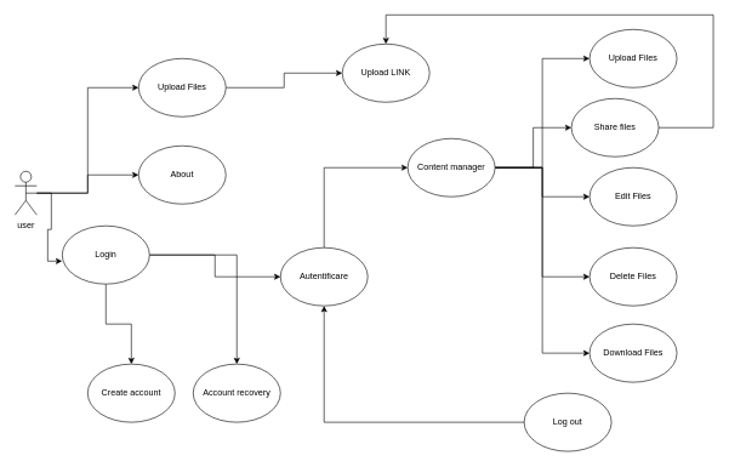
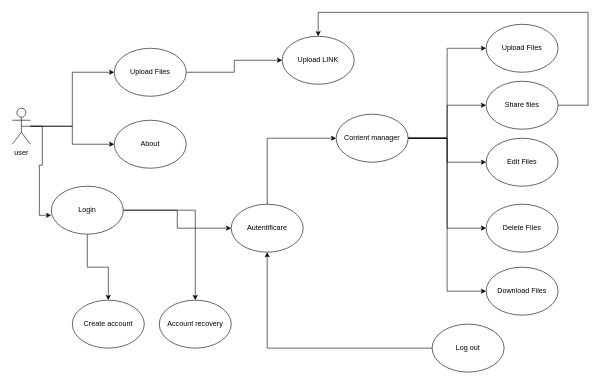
  <mxCell id="0" />
  <mxCell id="1" parent="0" />
  <mxCell id="2" style="edgeStyle=orthogonalEdgeStyle;rounded=0;orthogonalLoop=1;jettySize=auto;html=1;entryX=0;entryY=0.5;entryDx=0;entryDy=0;" edge="1" parent="1" source="3" target="14"><mxGeometry relative="1" as="geometry" /></mxCell>
- <mxCell id="3" value="user&lt;br&gt;" style="shape=umlActor;verticalLabelPosition=bottom;labelBackgroundColor=#ffffff;verticalAlign=top;html=1;outlineConnect=0;" vertex="1" parent="1"><mxGeometry x="20" y="235" width="30" height="60" as="geometry" /></mxCell>
+ <mxCell id="3" value="user&lt;br&gt;" style="shape=umlActor;verticalLabelPosition=bottom;labelBackgroundColor=#ffffff;verticalAlign=top;html=1;outlineConnect=0;" vertex="1" parent="1"><mxGeometry x="20" y="180" width="30" height="60" as="geometry" /></mxCell>
  <mxCell id="4" style="edgeStyle=orthogonalEdgeStyle;rounded=0;orthogonalLoop=1;jettySize=auto;html=1;exitX=0.5;exitY=0.5;exitDx=0;exitDy=0;exitPerimeter=0;entryX=0;entryY=0.5;entryDx=0;entryDy=0;" edge="1" parent="1" source="3" target="6"><mxGeometry relative="1" as="geometry"><mxPoint x="90" y="120" as="targetPoint" /></mxGeometry></mxCell>
  <mxCell id="5" style="edgeStyle=orthogonalEdgeStyle;rounded=0;orthogonalLoop=1;jettySize=auto;html=1;entryX=0;entryY=0.5;entryDx=0;entryDy=0;" edge="1" parent="1" source="6" target="29"><mxGeometry relative="1" as="geometry" /></mxCell>
  <mxCell id="6" value="Upload Files" style="ellipse;whiteSpace=wrap;html=1;" vertex="1" parent="1"><mxGeometry x="190" y="80" width="120" height="80" as="geometry" /></mxCell>
  <mxCell id="7" style="edgeStyle=orthogonalEdgeStyle;rounded=0;orthogonalLoop=1;jettySize=auto;html=1;entryX=0;entryY=0.5;entryDx=0;entryDy=0;" edge="1" parent="1" source="8" target="27"><mxGeometry relative="1" as="geometry"><Array as="points"><mxPoint x="445" y="230" /></Array></mxGeometry></mxCell>
  <mxCell id="8" value="Autentificare&lt;br&gt;" style="ellipse;whiteSpace=wrap;html=1;" vertex="1" parent="1"><mxGeometry x="385" y="340" width="120" height="80" as="geometry" /></mxCell>
  <mxCell id="9" value="Edit Files" style="ellipse;whiteSpace=wrap;html=1;" vertex="1" parent="1"><mxGeometry x="810" y="230" width="120" height="80" as="geometry" /></mxCell>
  <mxCell id="10" value="Upload Files" style="ellipse;whiteSpace=wrap;html=1;" vertex="1" parent="1"><mxGeometry x="810" y="40" width="120" height="80" as="geometry" /></mxCell>
  <mxCell id="11" value="Delete Files" style="ellipse;whiteSpace=wrap;html=1;" vertex="1" parent="1"><mxGeometry x="810" y="340" width="120" height="80" as="geometry" /></mxCell>
  <mxCell id="12" style="edgeStyle=orthogonalEdgeStyle;rounded=0;orthogonalLoop=1;jettySize=auto;html=1;" edge="1" parent="1" source="13" target="8"><mxGeometry relative="1" as="geometry" /></mxCell>
  <mxCell id="13" value="Log out&lt;br&gt;" style="ellipse;whiteSpace=wrap;html=1;" vertex="1" parent="1"><mxGeometry x="720" y="540" width="120" height="80" as="geometry" /></mxCell>
  <mxCell id="14" value="About" style="ellipse;whiteSpace=wrap;html=1;" vertex="1" parent="1"><mxGeometry x="190" y="200" width="120" height="80" as="geometry" /></mxCell>
  <mxCell id="15" style="edgeStyle=orthogonalEdgeStyle;rounded=0;orthogonalLoop=1;jettySize=auto;html=1;entryX=0;entryY=0.5;entryDx=0;entryDy=0;" edge="1" parent="1" source="18" target="8"><mxGeometry relative="1" as="geometry" /></mxCell>
  <mxCell id="16" style="edgeStyle=orthogonalEdgeStyle;rounded=0;orthogonalLoop=1;jettySize=auto;html=1;" edge="1" parent="1" source="18" target="20"><mxGeometry relative="1" as="geometry" /></mxCell>
  <mxCell id="17" style="edgeStyle=orthogonalEdgeStyle;rounded=0;orthogonalLoop=1;jettySize=auto;html=1;entryX=0.5;entryY=0;entryDx=0;entryDy=0;" edge="1" parent="1" source="18" target="21"><mxGeometry relative="1" as="geometry" /></mxCell>
  <mxCell id="18" value="Login&lt;br&gt;" style="ellipse;whiteSpace=wrap;html=1;" vertex="1" parent="1"><mxGeometry x="85" y="310" width="120" height="80" as="geometry" /></mxCell>
  <mxCell id="19" style="edgeStyle=orthogonalEdgeStyle;rounded=0;orthogonalLoop=1;jettySize=auto;html=1;entryX=-0.002;entryY=0.606;entryDx=0;entryDy=0;entryPerimeter=0;" edge="1" parent="1" source="3" target="18"><mxGeometry relative="1" as="geometry"><mxPoint x="50" y="210" as="sourcePoint" /><mxPoint x="290" y="388" as="targetPoint" /><Array as="points" /></mxGeometry></mxCell>
  <mxCell id="20" value="Create account&lt;br&gt;" style="ellipse;whiteSpace=wrap;html=1;" vertex="1" parent="1"><mxGeometry x="120" y="500" width="120" height="80" as="geometry" /></mxCell>
  <mxCell id="21" value="Account recovery" style="ellipse;whiteSpace=wrap;html=1;" vertex="1" parent="1"><mxGeometry x="265" y="500" width="120" height="80" as="geometry" /></mxCell>
  <mxCell id="22" style="edgeStyle=orthogonalEdgeStyle;rounded=0;orthogonalLoop=1;jettySize=auto;html=1;entryX=0;entryY=0.5;entryDx=0;entryDy=0;" edge="1" parent="1" source="27" target="10"><mxGeometry relative="1" as="geometry" /></mxCell>
  <mxCell id="23" style="edgeStyle=orthogonalEdgeStyle;rounded=0;orthogonalLoop=1;jettySize=auto;html=1;entryX=0;entryY=0.5;entryDx=0;entryDy=0;" edge="1" parent="1" source="27" target="9"><mxGeometry relative="1" as="geometry" /></mxCell>
  <mxCell id="24" style="edgeStyle=orthogonalEdgeStyle;rounded=0;orthogonalLoop=1;jettySize=auto;html=1;entryX=0;entryY=0.5;entryDx=0;entryDy=0;" edge="1" parent="1" source="27" target="11"><mxGeometry relative="1" as="geometry" /></mxCell>
  <mxCell id="25" style="edgeStyle=orthogonalEdgeStyle;rounded=0;orthogonalLoop=1;jettySize=auto;html=1;entryX=0;entryY=0.5;entryDx=0;entryDy=0;" edge="1" parent="1" source="27" target="28"><mxGeometry relative="1" as="geometry" /></mxCell>
  <mxCell id="26" style="edgeStyle=orthogonalEdgeStyle;rounded=0;orthogonalLoop=1;jettySize=auto;html=1;entryX=0;entryY=0.5;entryDx=0;entryDy=0;" edge="1" parent="1" source="27" target="31"><mxGeometry relative="1" as="geometry" /></mxCell>
  <mxCell id="27" value="Content manager&lt;br&gt;" style="ellipse;whiteSpace=wrap;html=1;" vertex="1" parent="1"><mxGeometry x="560" y="190" width="120" height="80" as="geometry" /></mxCell>
  <mxCell id="28" value="Download Files&lt;br&gt;" style="ellipse;whiteSpace=wrap;html=1;" vertex="1" parent="1"><mxGeometry x="810" y="445" width="120" height="80" as="geometry" /></mxCell>
  <mxCell id="29" value="Upload LINK&lt;br&gt;" style="ellipse;whiteSpace=wrap;html=1;" vertex="1" parent="1"><mxGeometry x="470" y="60" width="120" height="80" as="geometry" /></mxCell>
  <mxCell id="30" style="edgeStyle=orthogonalEdgeStyle;rounded=0;orthogonalLoop=1;jettySize=auto;html=1;entryX=0.5;entryY=0;entryDx=0;entryDy=0;" edge="1" parent="1" source="31" target="29"><mxGeometry relative="1" as="geometry"><mxPoint x="530" y="50" as="targetPoint" /><Array as="points"><mxPoint x="980" y="175" /><mxPoint x="980" y="20" /><mxPoint x="530" y="20" /></Array></mxGeometry></mxCell>
- <mxCell id="31" value="Share files&lt;br&gt;" style="ellipse;whiteSpace=wrap;html=1;" vertex="1" parent="1"><mxGeometry x="785" y="135" width="120" height="80" as="geometry" /></mxCell>
+ <mxCell id="31" value="Share files&lt;br&gt;" style="ellipse;whiteSpace=wrap;html=1;" vertex="1" parent="1"><mxGeometry x="810" y="135" width="120" height="80" as="geometry" /></mxCell>
